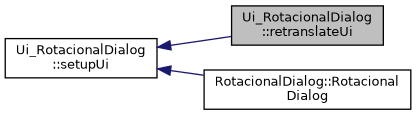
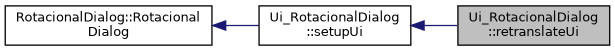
  digraph {
    rankdir=LR
    node [color=black fillcolor=white fontname=Helvetica fontsize=10 shape=record style=filled]
    edge [color=midnightblue dir=back fontname=Helvetica fontsize=10 labelfontname=Helvetica labelfontsize=10 style=solid]
    n1 [fillcolor=grey75 fontcolor=black height=0.2 label="Ui_RotacionalDialog\l::retranslateUi" width=0.4]
    n2 [height=0.2 label="Ui_RotacionalDialog\l::setupUi" width=0.4]
    n3 [height=0.2 label="RotacionalDialog::Rotacional\lDialog" width=0.4]
    n2 -> n1
-   n2 -> n3
+   n3 -> n2
  }
